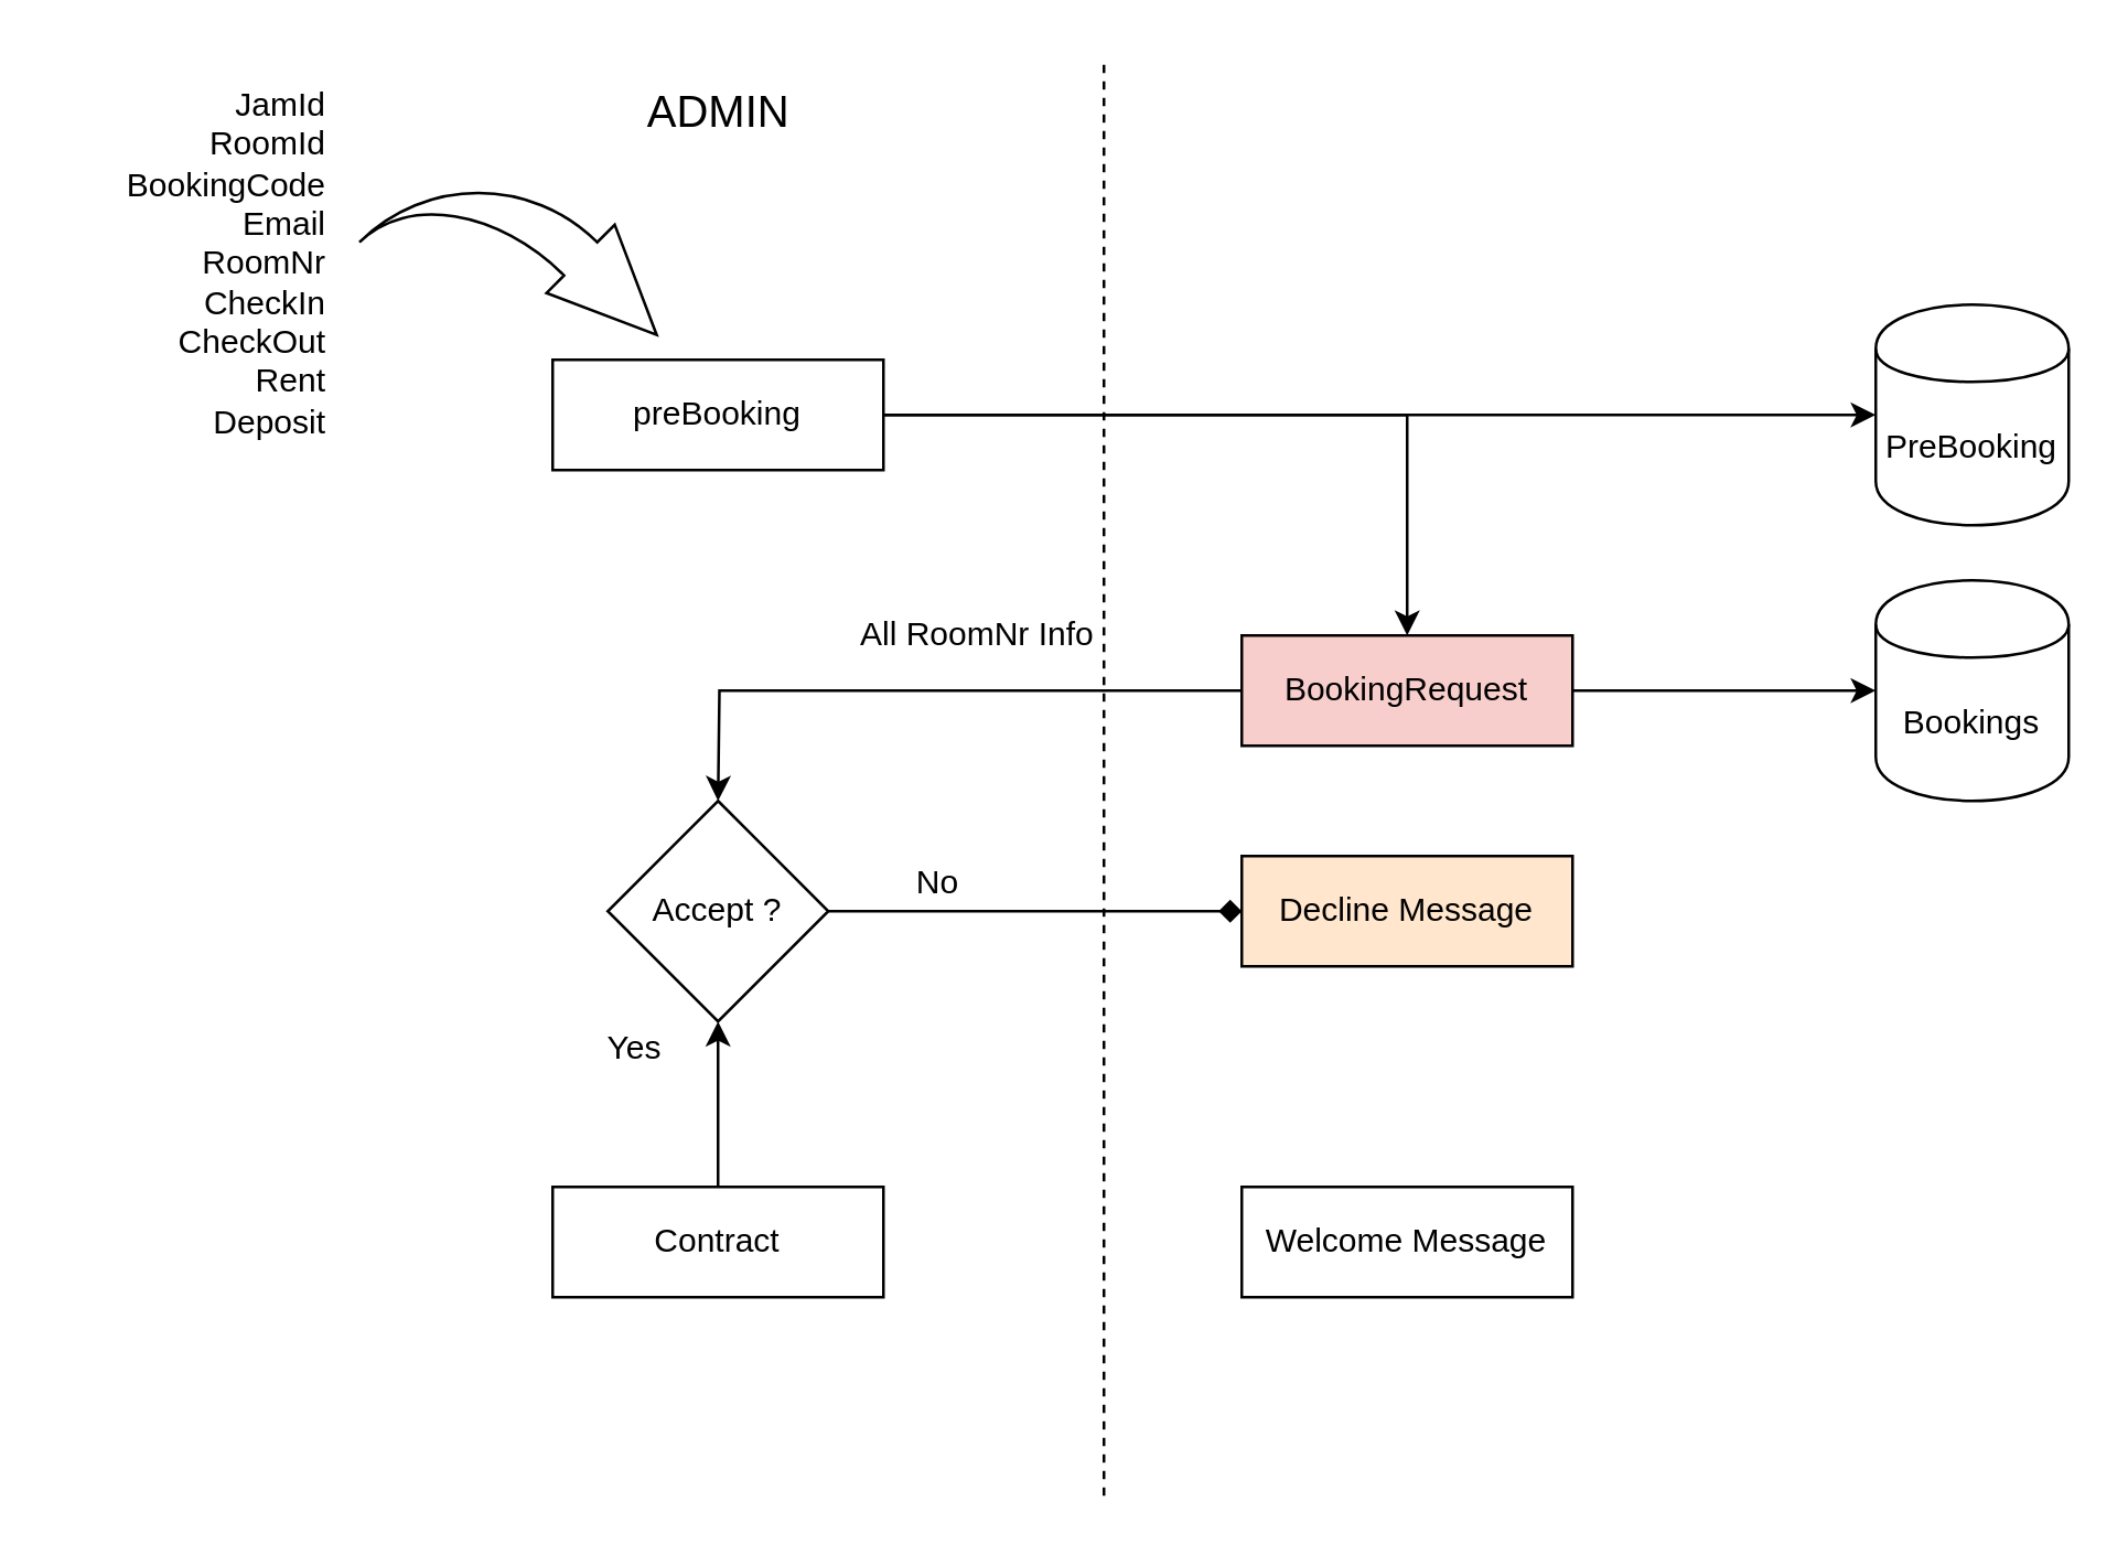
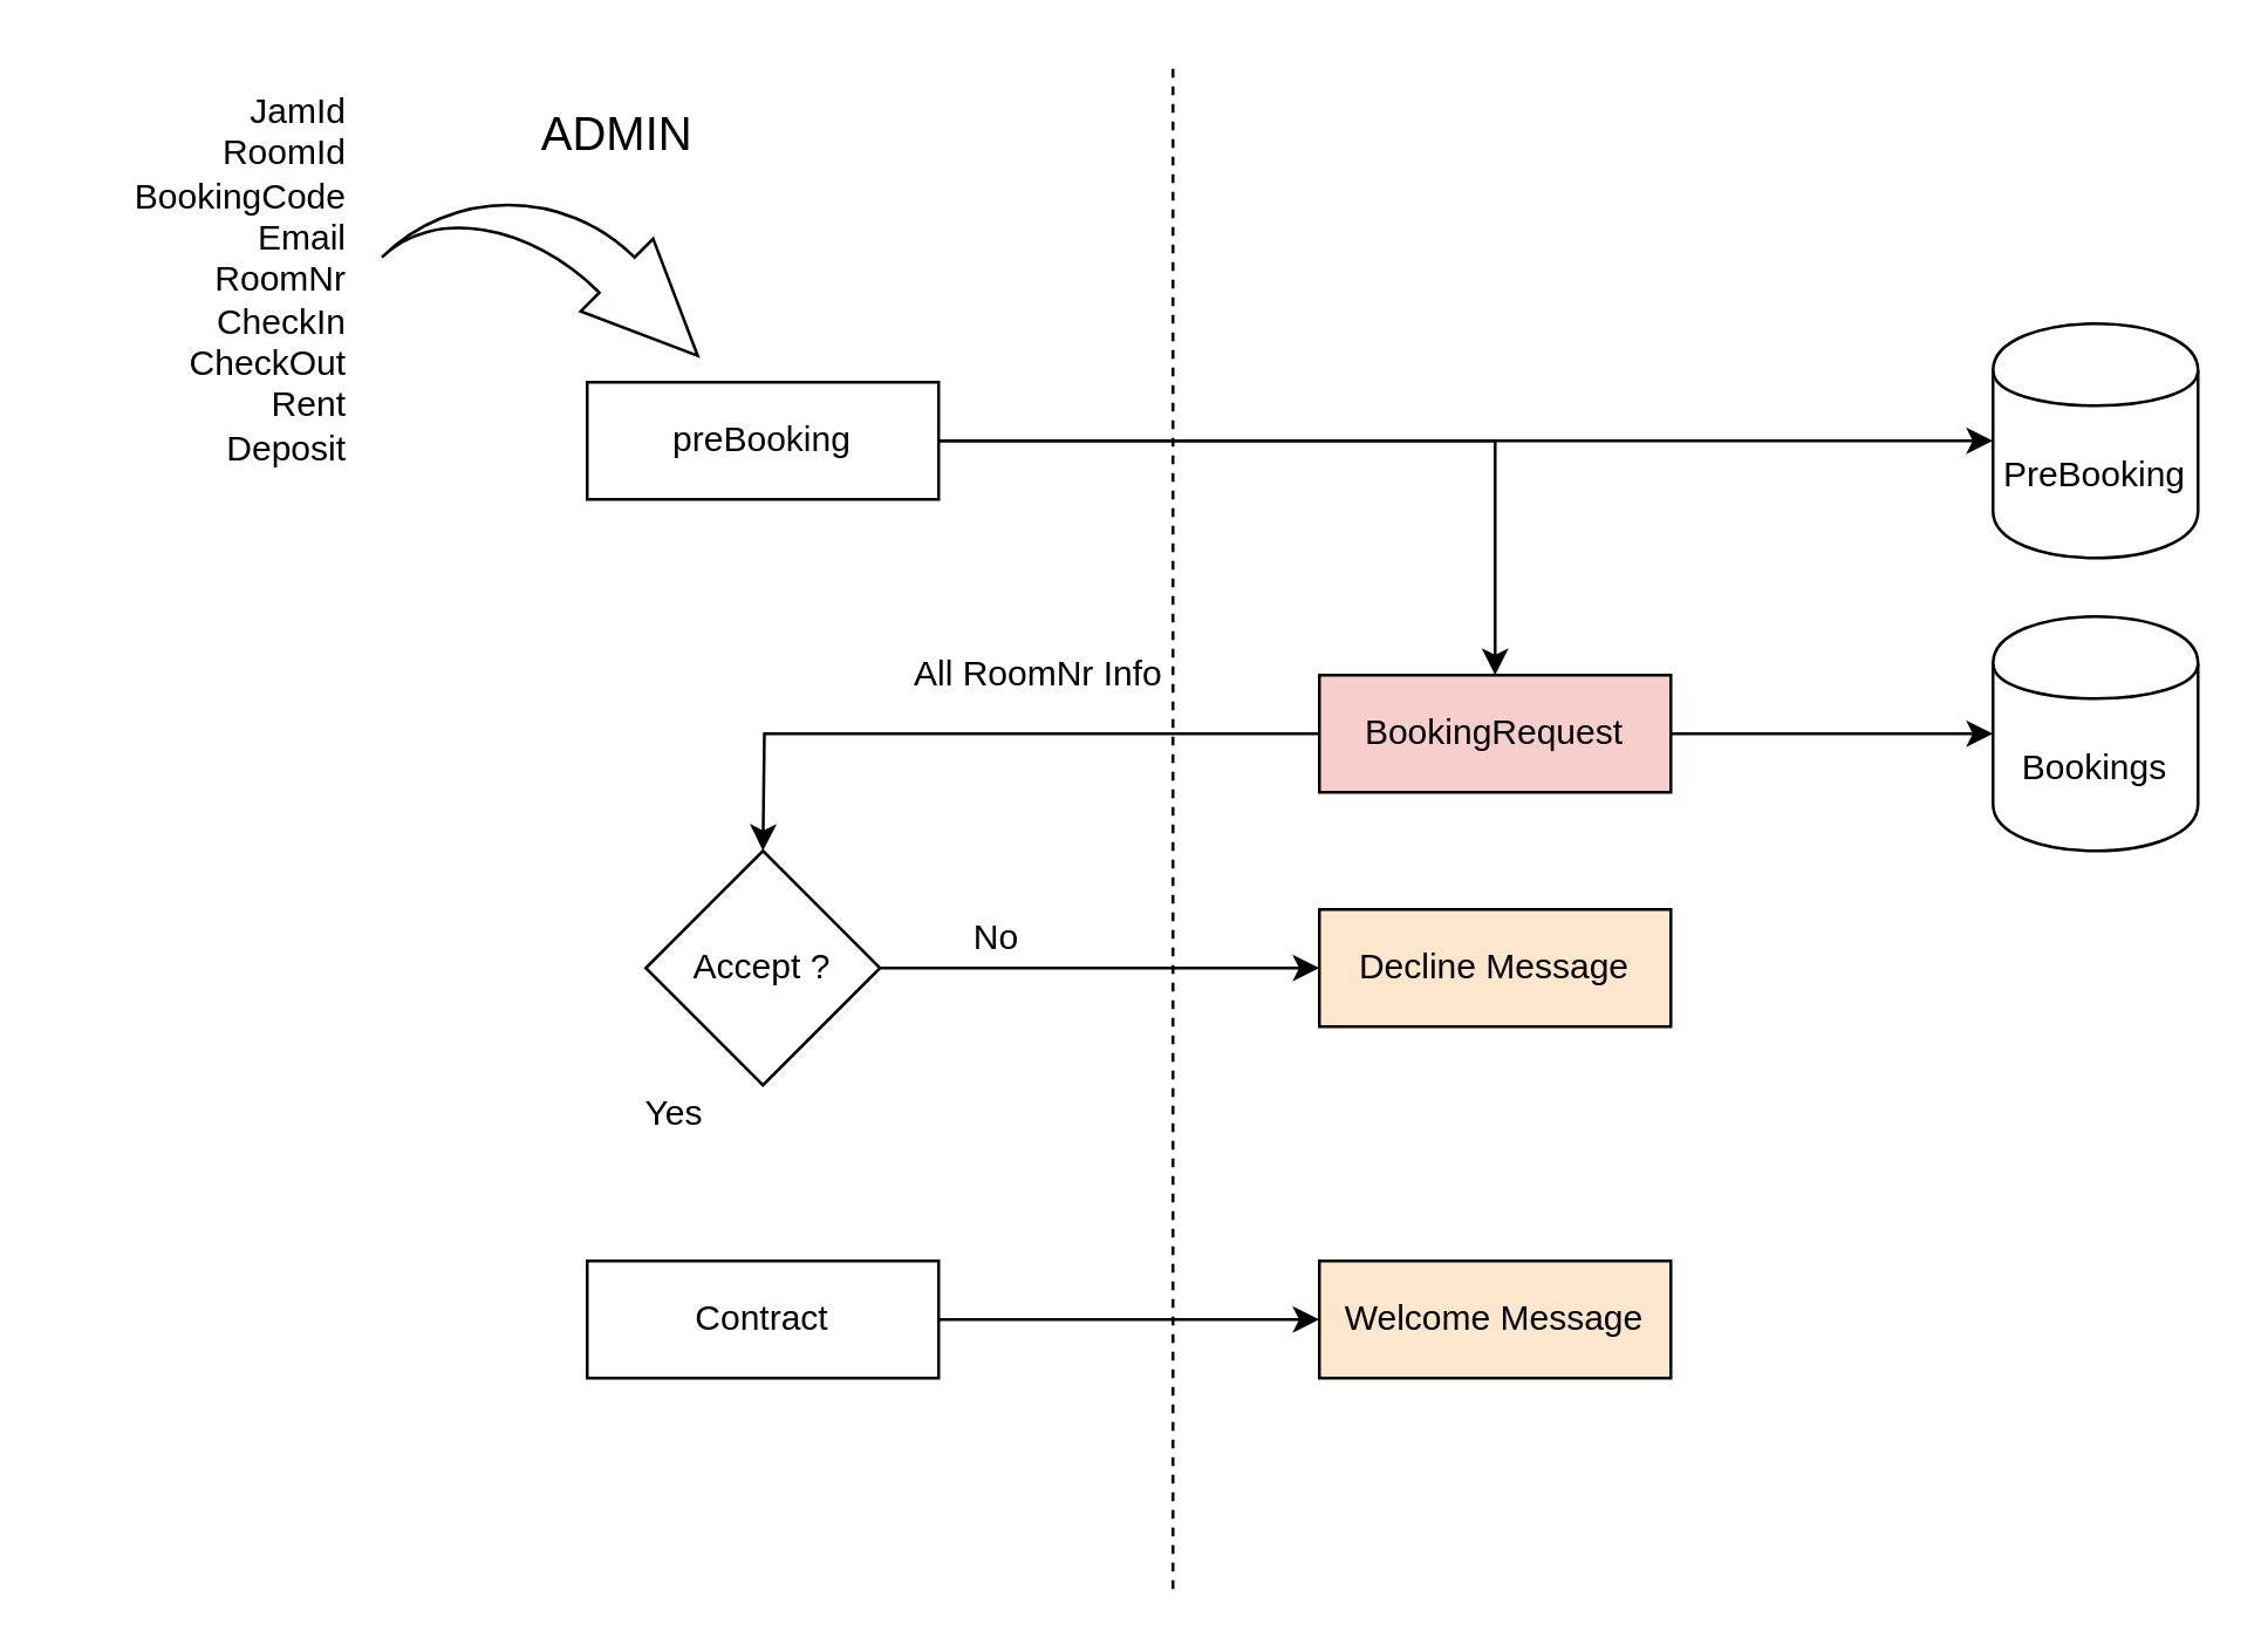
  <mxCell id="0" />
  <mxCell id="1" parent="0" />
  <mxCell id="2" style="edgeStyle=orthogonalEdgeStyle;rounded=0;orthogonalLoop=1;jettySize=auto;html=1;entryX=0.5;entryY=0;entryDx=0;entryDy=0;" edge="1" parent="1" source="4" target="8"><mxGeometry relative="1" as="geometry" /></mxCell>
  <mxCell id="3" style="edgeStyle=orthogonalEdgeStyle;rounded=0;orthogonalLoop=1;jettySize=auto;html=1;entryX=0;entryY=0.5;entryDx=0;entryDy=0;" edge="1" parent="1" source="4" target="21"><mxGeometry relative="1" as="geometry" /></mxCell>
  <mxCell id="4" value="preBooking" style="rounded=0;whiteSpace=wrap;html=1;" vertex="1" parent="1"><mxGeometry x="200" y="130" width="120" height="40" as="geometry" /></mxCell>
  <mxCell id="5" value="" style="html=1;shadow=0;dashed=0;align=center;verticalAlign=middle;shape=mxgraph.arrows2.jumpInArrow;dy=8.5;dx=39;arrowHead=35;rotation=45;" vertex="1" parent="1"><mxGeometry x="140" y="63" width="100" height="70" as="geometry" /></mxCell>
  <mxCell id="6" style="edgeStyle=orthogonalEdgeStyle;rounded=0;orthogonalLoop=1;jettySize=auto;html=1;entryX=0.5;entryY=0;entryDx=0;entryDy=0;" edge="1" parent="1" source="8"><mxGeometry relative="1" as="geometry"><mxPoint x="260" y="290" as="targetPoint" /></mxGeometry></mxCell>
  <mxCell id="7" style="edgeStyle=orthogonalEdgeStyle;rounded=0;orthogonalLoop=1;jettySize=auto;html=1;entryX=0;entryY=0.5;entryDx=0;entryDy=0;" edge="1" parent="1" source="8" target="22"><mxGeometry relative="1" as="geometry" /></mxCell>
  <mxCell id="8" value="BookingRequest" style="rounded=0;whiteSpace=wrap;html=1;fillColor=#f8cecc;" vertex="1" parent="1"><mxGeometry x="450" y="230" width="120" height="40" as="geometry" /></mxCell>
- <mxCell id="9" value="&lt;span style=&quot;font-size: 16px&quot;&gt;ADMIN&lt;/span&gt;" style="text;html=1;align=center;verticalAlign=middle;resizable=0;points=[];autosize=1;" vertex="1" parent="1"><mxGeometry x="225" y="30" width="70" height="20" as="geometry" /></mxCell>
+ <mxCell id="9" value="&lt;span style=&quot;font-size: 16px&quot;&gt;ADMIN&lt;/span&gt;" style="text;html=1;align=center;verticalAlign=middle;resizable=0;points=[];autosize=1;" vertex="1" parent="1"><mxGeometry x="175" y="35" width="70" height="20" as="geometry" /></mxCell>
  <mxCell id="10" value="" style="endArrow=none;dashed=1;html=1;" edge="1" parent="1"><mxGeometry width="50" height="50" relative="1" as="geometry"><mxPoint x="400" y="542" as="sourcePoint" /><mxPoint x="400" y="20" as="targetPoint" /></mxGeometry></mxCell>
- <mxCell id="11" style="edgeStyle=orthogonalEdgeStyle;rounded=0;orthogonalLoop=1;jettySize=auto;html=1;entryX=0;entryY=0.5;entryDx=0;entryDy=0;endArrow=diamond;" edge="1" parent="1" source="12" target="15"><mxGeometry relative="1" as="geometry"><mxPoint x="360" y="330" as="targetPoint" /></mxGeometry></mxCell>
+ <mxCell id="11" style="edgeStyle=orthogonalEdgeStyle;rounded=0;orthogonalLoop=1;jettySize=auto;html=1;entryX=0;entryY=0.5;entryDx=0;entryDy=0;" edge="1" parent="1" source="12" target="15"><mxGeometry relative="1" as="geometry"><mxPoint x="360" y="330" as="targetPoint" /></mxGeometry></mxCell>
  <mxCell id="12" value="Accept ?" style="rhombus;whiteSpace=wrap;html=1;" vertex="1" parent="1"><mxGeometry x="220" y="290" width="80" height="80" as="geometry" /></mxCell>
  <mxCell id="13" value="JamId&lt;br&gt;RoomId&lt;br&gt;BookingCode&lt;br&gt;Email&lt;br&gt;RoomNr&lt;br&gt;CheckIn&lt;br&gt;CheckOut&lt;br&gt;Rent&lt;br&gt;Deposit" style="text;html=1;strokeColor=none;fillColor=none;align=right;verticalAlign=middle;whiteSpace=wrap;rounded=0;" vertex="1" parent="1"><mxGeometry x="20" y="30" width="100" height="130" as="geometry" /></mxCell>
  <mxCell id="14" value="All RoomNr Info" style="text;html=1;strokeColor=none;fillColor=none;align=left;verticalAlign=middle;whiteSpace=wrap;rounded=0;" vertex="1" parent="1"><mxGeometry x="310" y="210" width="100" height="40" as="geometry" /></mxCell>
  <mxCell id="15" value="Decline Message" style="rounded=0;whiteSpace=wrap;html=1;fillColor=#ffe6cc;" vertex="1" parent="1"><mxGeometry x="450" y="310" width="120" height="40" as="geometry" /></mxCell>
  <mxCell id="16" value="No" style="text;html=1;strokeColor=none;fillColor=none;align=center;verticalAlign=middle;whiteSpace=wrap;rounded=0;" vertex="1" parent="1"><mxGeometry x="320" y="310" width="40" height="20" as="geometry" /></mxCell>
  <mxCell id="17" value="Yes" style="text;html=1;strokeColor=none;fillColor=none;align=center;verticalAlign=middle;whiteSpace=wrap;rounded=0;" vertex="1" parent="1"><mxGeometry x="210" y="370" width="40" height="20" as="geometry" /></mxCell>
- <mxCell id="18" style="edgeStyle=orthogonalEdgeStyle;rounded=0;orthogonalLoop=1;jettySize=auto;html=1;" edge="1" parent="1" source="19" target="12"><mxGeometry relative="1" as="geometry" /></mxCell>
+ <mxCell id="18" style="edgeStyle=orthogonalEdgeStyle;rounded=0;orthogonalLoop=1;jettySize=auto;html=1;entryX=0;entryY=0.5;entryDx=0;entryDy=0;" edge="1" parent="1" source="19" target="20"><mxGeometry relative="1" as="geometry" /></mxCell>
  <mxCell id="19" value="Contract" style="rounded=0;whiteSpace=wrap;html=1;" vertex="1" parent="1"><mxGeometry x="200" y="430" width="120" height="40" as="geometry" /></mxCell>
- <mxCell id="20" value="Welcome Message" style="rounded=0;whiteSpace=wrap;html=1;" vertex="1" parent="1"><mxGeometry x="450" y="430" width="120" height="40" as="geometry" /></mxCell>
+ <mxCell id="20" value="Welcome Message" style="rounded=0;whiteSpace=wrap;html=1;fillColor=#ffe6cc;" vertex="1" parent="1"><mxGeometry x="450" y="430" width="120" height="40" as="geometry" /></mxCell>
  <mxCell id="21" value="PreBooking" style="shape=cylinder;whiteSpace=wrap;html=1;boundedLbl=1;backgroundOutline=1;align=center;" vertex="1" parent="1"><mxGeometry x="680" y="110" width="70" height="80" as="geometry" /></mxCell>
  <mxCell id="22" value="Bookings" style="shape=cylinder;whiteSpace=wrap;html=1;boundedLbl=1;backgroundOutline=1;align=center;" vertex="1" parent="1"><mxGeometry x="680" y="210" width="70" height="80" as="geometry" /></mxCell>
